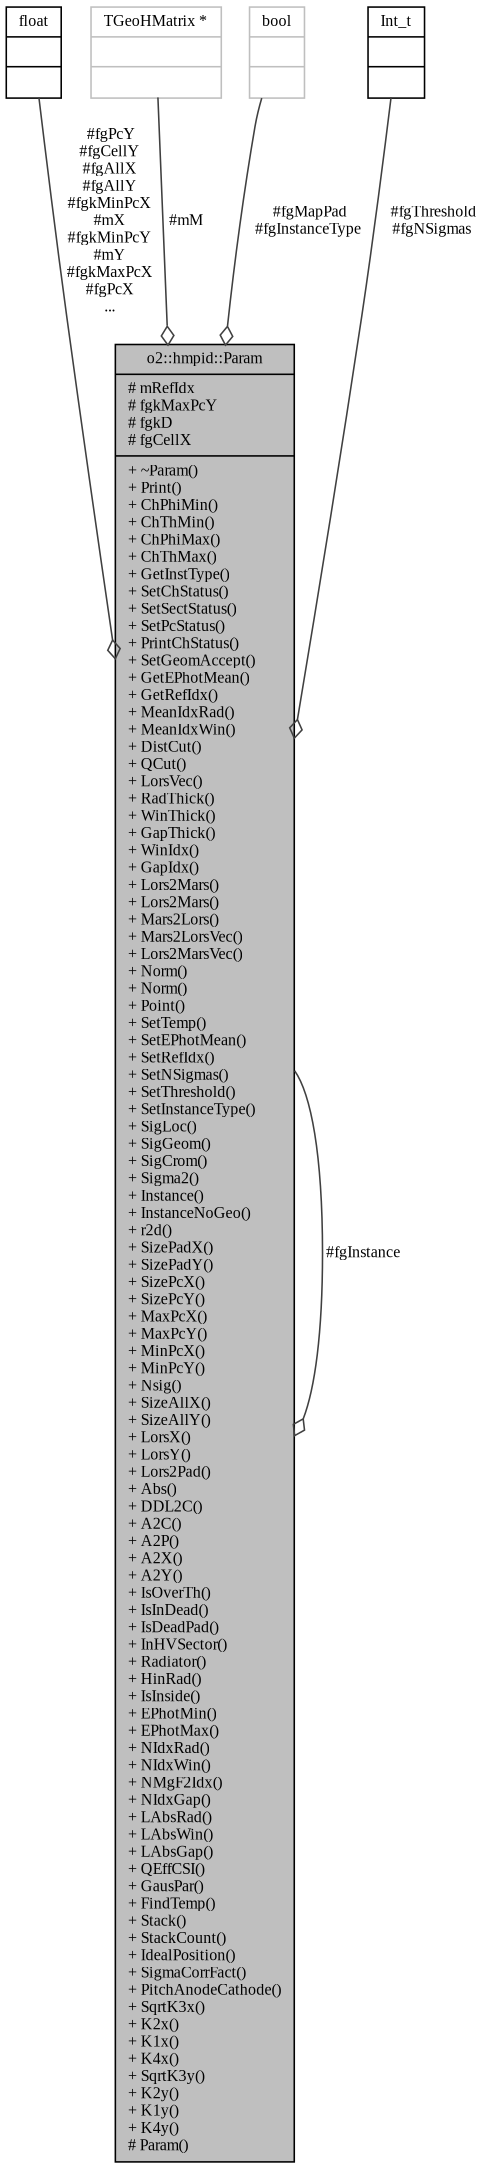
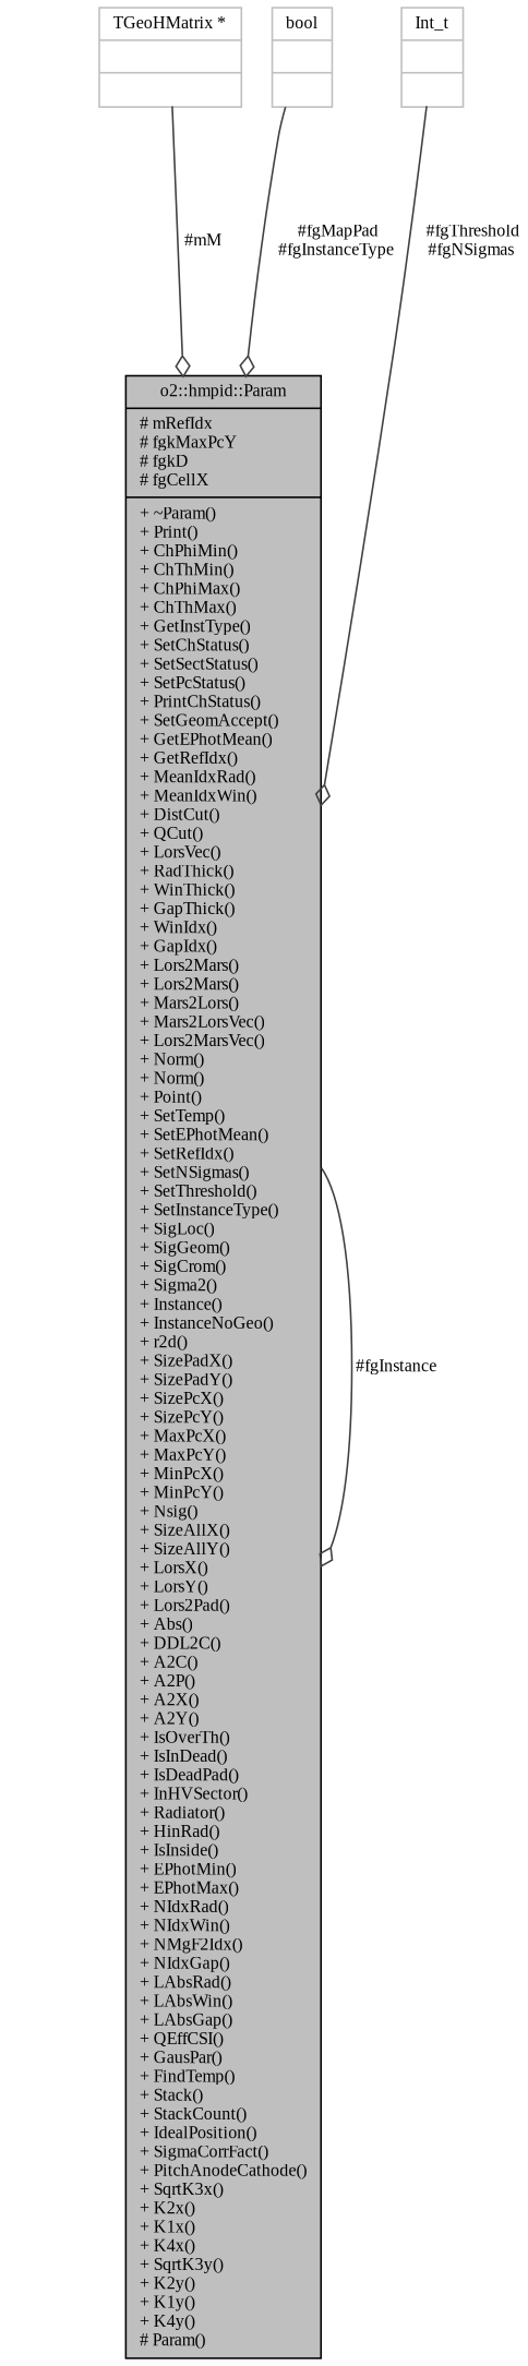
  digraph {
    fontname="Liberation Serif"
    node [color=grey75 fontname="Liberation Serif" fontsize=10 shape=record]
    edge [arrowhead=odiamond color=grey25 fontname="Liberation Serif" fontsize=10 labelfontname=Helvetica labelfontsize=10 style=solid]
    n1 [color=black fillcolor=grey75 fontcolor=black height=0.2 label="{o2::hmpid::Param\n|# mRefIdx\l# fgkMaxPcY\l# fgkD\l# fgCellX\l|+ ~Param()\l+ Print()\l+ ChPhiMin()\l+ ChThMin()\l+ ChPhiMax()\l+ ChThMax()\l+ GetInstType()\l+ SetChStatus()\l+ SetSectStatus()\l+ SetPcStatus()\l+ PrintChStatus()\l+ SetGeomAccept()\l+ GetEPhotMean()\l+ GetRefIdx()\l+ MeanIdxRad()\l+ MeanIdxWin()\l+ DistCut()\l+ QCut()\l+ LorsVec()\l+ RadThick()\l+ WinThick()\l+ GapThick()\l+ WinIdx()\l+ GapIdx()\l+ Lors2Mars()\l+ Lors2Mars()\l+ Mars2Lors()\l+ Mars2LorsVec()\l+ Lors2MarsVec()\l+ Norm()\l+ Norm()\l+ Point()\l+ SetTemp()\l+ SetEPhotMean()\l+ SetRefIdx()\l+ SetNSigmas()\l+ SetThreshold()\l+ SetInstanceType()\l+ SigLoc()\l+ SigGeom()\l+ SigCrom()\l+ Sigma2()\l+ Instance()\l+ InstanceNoGeo()\l+ r2d()\l+ SizePadX()\l+ SizePadY()\l+ SizePcX()\l+ SizePcY()\l+ MaxPcX()\l+ MaxPcY()\l+ MinPcX()\l+ MinPcY()\l+ Nsig()\l+ SizeAllX()\l+ SizeAllY()\l+ LorsX()\l+ LorsY()\l+ Lors2Pad()\l+ Abs()\l+ DDL2C()\l+ A2C()\l+ A2P()\l+ A2X()\l+ A2Y()\l+ IsOverTh()\l+ IsInDead()\l+ IsDeadPad()\l+ InHVSector()\l+ Radiator()\l+ HinRad()\l+ IsInside()\l+ EPhotMin()\l+ EPhotMax()\l+ NIdxRad()\l+ NIdxWin()\l+ NMgF2Idx()\l+ NIdxGap()\l+ LAbsRad()\l+ LAbsWin()\l+ LAbsGap()\l+ QEffCSI()\l+ GausPar()\l+ FindTemp()\l+ Stack()\l+ StackCount()\l+ IdealPosition()\l+ SigmaCorrFact()\l+ PitchAnodeCathode()\l+ SqrtK3x()\l+ K2x()\l+ K1x()\l+ K4x()\l+ SqrtK3y()\l+ K2y()\l+ K1y()\l+ K4y()\l# Param()\l}" style=filled width=0.4]
-   n2 [color=black height=0.2 label="{float\n||}" width=0.4]
    n3 [height=0.2 label="{TGeoHMatrix *\n||}" width=0.4]
    n4 [height=0.2 label="{bool\n||}" width=0.4]
-   n5 [color=black height=0.2 label="{Int_t\n||}" width=0.4]
+   n5 [height=0.2 label="{Int_t\n||}" width=0.4]
    n1 -> n1 [label=" #fgInstance"]
-   n2 -> n1 [label=" #fgPcY\n#fgCellY\n#fgAllX\n#fgAllY\n#fgkMinPcX\n#mX\n#fgkMinPcY\n#mY\n#fgkMaxPcX\n#fgPcX\n..."]
    n3 -> n1 [label=" #mM"]
    n4 -> n1 [label=" #fgMapPad\n#fgInstanceType"]
    n5 -> n1 [label=" #fgThreshold\n#fgNSigmas"]
  }
